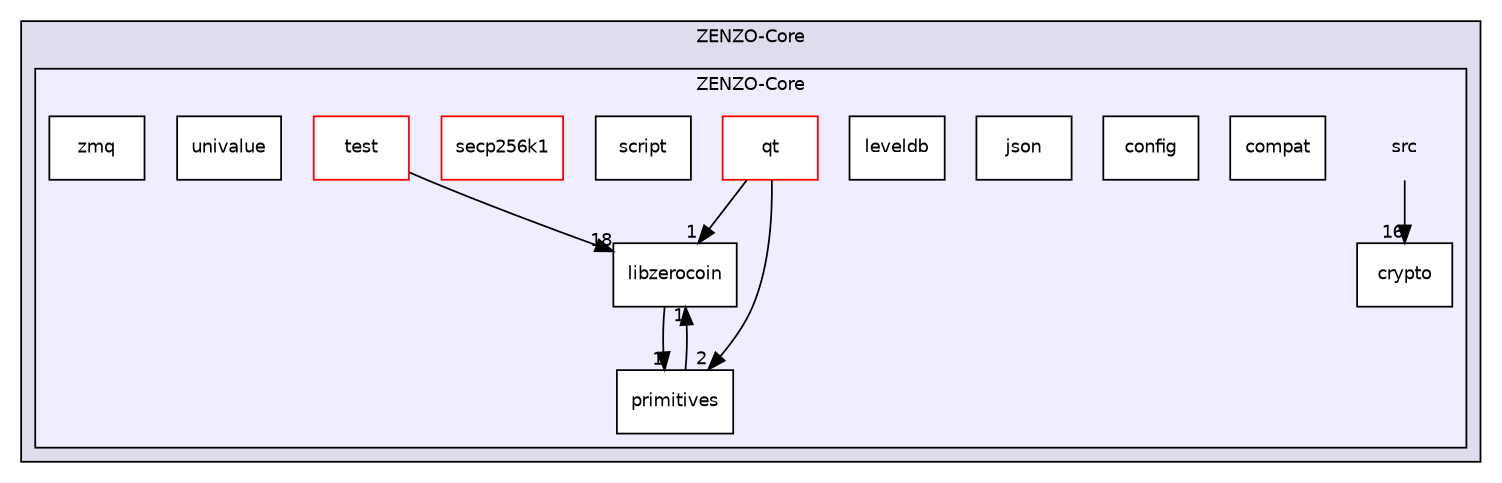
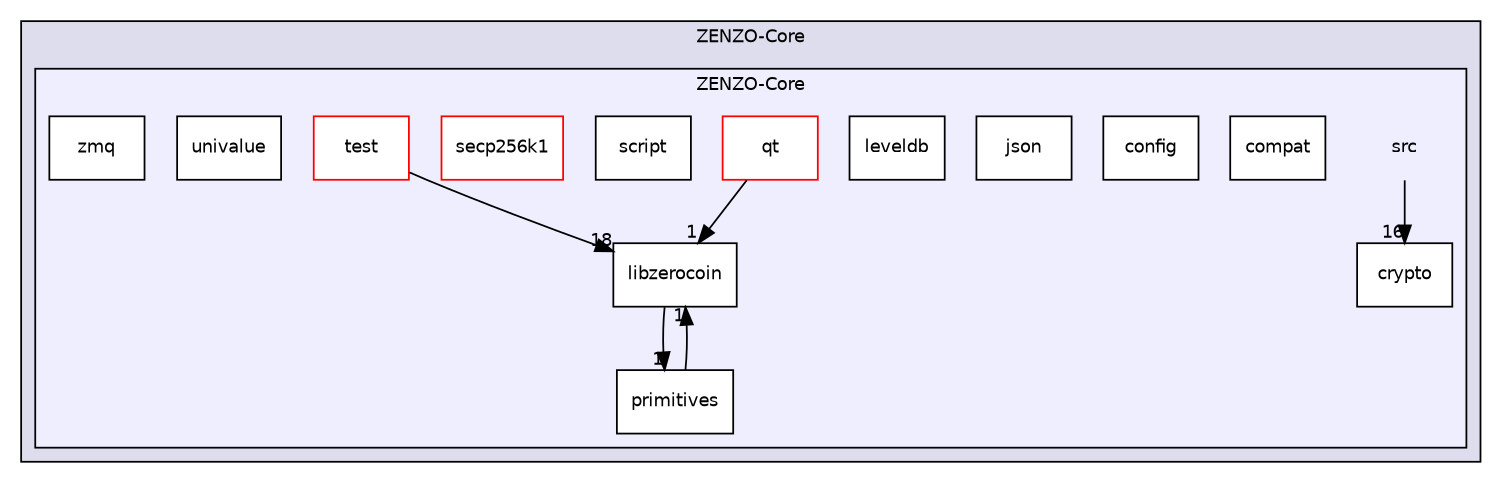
  digraph {
    compound=true
    node [fontname=Helvetica fontsize=10 shape=box color=black fillcolor=white style=filled]
    edge [headlabel=1 labeldistance=1.5 labelfontname=Helvetica labelfontsize=10]
    n1 [label=src shape=plaintext color="" fillcolor="" style=""]
    n2 [label=compat]
    n3 [label=config]
    n4 [label=crypto]
    n5 [label=json]
    n6 [label=leveldb]
    n7 [label=libzerocoin]
    n8 [label=primitives]
    n9 [color=red label=qt]
    n10 [label=script]
    n11 [color=red label=secp256k1]
    n12 [color=red label=test]
    n13 [label=univalue]
    n14 [label=zmq]
    subgraph cluster_1 {
      bgcolor="#ddddee"
      fontname=Helvetica
      fontsize=10
      label="ZENZO-Core"
      pencolor=black
      subgraph cluster_2 {
        bgcolor="#eeeeff"
        fontname=Helvetica
        fontsize=10
        label="ZENZO-Core"
        pencolor=black
        n1
        n2
        n3
        n4
        n5
        n6
        n7
        n8
        n9
        n10
        n11
        n12
        n13
        n14
      }
    }
    n1 -> n4 [headlabel=16]
    n7 -> n8
    n8 -> n7
    n9 -> n7
-   n9 -> n8 [headlabel=2]
    n12 -> n7 [headlabel=18]
  }
